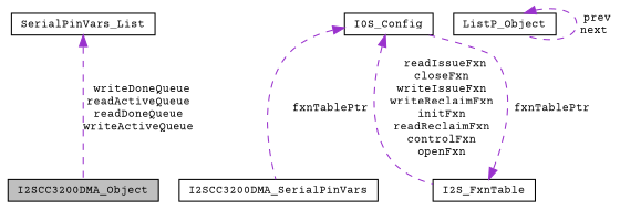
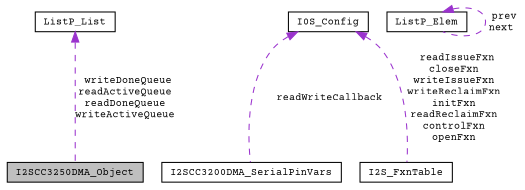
  digraph {
    fontname="Courier Prime"
    node [color=black fillcolor=white fontname="Courier Prime" fontsize=10 shape=record style=filled]
    edge [color=darkorchid3 dir=back fontname="Courier Prime" fontsize=10 labelfontname=Helvetica labelfontsize=10 style=dashed]
-   n1 [fillcolor=grey75 fontcolor=black height=0.2 label=I2SCC3200DMA_Object width=0.4]
+   n1 [fillcolor=grey75 fontcolor=black height=0.2 label=I2SCC3250DMA_Object width=0.4]
    n2 [height=0.2 label=I2SCC3200DMA_SerialPinVars width=0.4]
    n3 [height=0.2 label=I0S_Config width=0.4]
    n4 [height=0.2 label=I2S_FxnTable width=0.4]
-   n5 [height=0.2 label=SerialPinVars_List width=0.4]
-   n6 [height=0.2 label=ListP_Object width=0.4]
-   n3 -> n2 [label=" fxnTablePtr"]
+   n5 [height=0.2 label=ListP_List width=0.4]
+   n6 [height=0.2 label=ListP_Elem width=0.4]
+   n3 -> n2 [label=" readWriteCallback"]
    n3 -> n4 [label=" readIssueFxn\ncloseFxn\nwriteIssueFxn\nwriteReclaimFxn\ninitFxn\nreadReclaimFxn\ncontrolFxn\nopenFxn"]
-   n4 -> n3 [label=" fxnTablePtr"]
    n5 -> n1 [label=" writeDoneQueue\nreadActiveQueue\nreadDoneQueue\nwriteActiveQueue"]
    n6 -> n6 [label=" prev\nnext"]
  }
